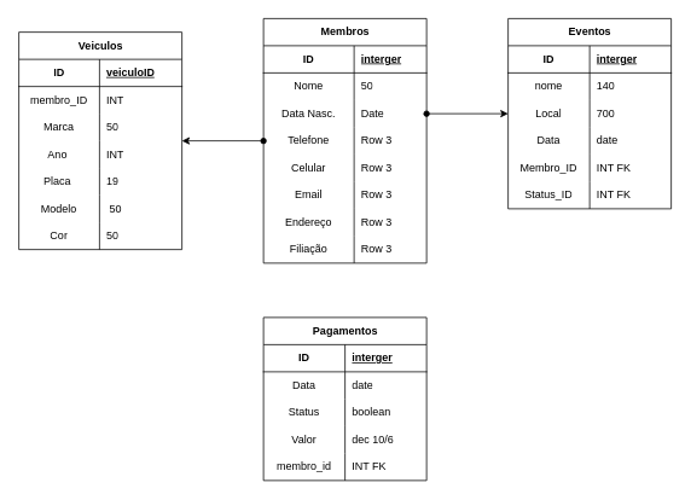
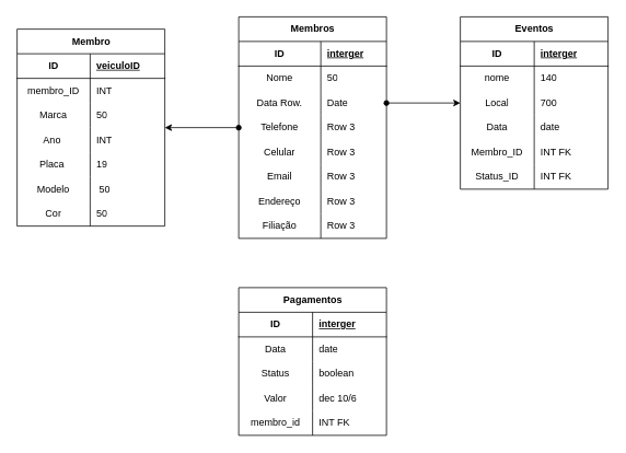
  <mxCell id="0" />
  <mxCell id="1" parent="0" />
- <mxCell id="2" value="Veiculos" style="shape=table;startSize=30;container=1;collapsible=1;childLayout=tableLayout;fixedRows=1;rowLines=0;fontStyle=1;align=center;resizeLast=1;html=1;" vertex="1" parent="1"><mxGeometry x="20" y="35" width="180" height="240" as="geometry" /></mxCell>
+ <mxCell id="2" value="Membro" style="shape=table;startSize=30;container=1;collapsible=1;childLayout=tableLayout;fixedRows=1;rowLines=0;fontStyle=1;align=center;resizeLast=1;html=1;" vertex="1" parent="1"><mxGeometry x="20" y="35" width="180" height="240" as="geometry" /></mxCell>
  <mxCell id="3" value="" style="shape=tableRow;horizontal=0;startSize=0;swimlaneHead=0;swimlaneBody=0;fillColor=none;collapsible=0;dropTarget=0;points=[[0,0.5],[1,0.5]];portConstraint=eastwest;top=0;left=0;right=0;bottom=1;" vertex="1" parent="2"><mxGeometry y="30" width="180" height="30" as="geometry" /></mxCell>
  <mxCell id="4" value="ID" style="shape=partialRectangle;connectable=0;fillColor=none;top=0;left=0;bottom=0;right=0;fontStyle=1;overflow=hidden;whiteSpace=wrap;html=1;" vertex="1" parent="3"><mxGeometry width="89" height="30" as="geometry"><mxRectangle width="89" height="30" as="alternateBounds" /></mxGeometry></mxCell>
  <mxCell id="5" value="veiculoID" style="shape=partialRectangle;connectable=0;fillColor=none;top=0;left=0;bottom=0;right=0;align=left;spacingLeft=6;fontStyle=5;overflow=hidden;whiteSpace=wrap;html=1;" vertex="1" parent="3"><mxGeometry x="89" width="91" height="30" as="geometry"><mxRectangle width="91" height="30" as="alternateBounds" /></mxGeometry></mxCell>
  <mxCell id="6" value="" style="shape=tableRow;horizontal=0;startSize=0;swimlaneHead=0;swimlaneBody=0;fillColor=none;collapsible=0;dropTarget=0;points=[[0,0.5],[1,0.5]];portConstraint=eastwest;top=0;left=0;right=0;bottom=0;" vertex="1" parent="2"><mxGeometry y="60" width="180" height="30" as="geometry" /></mxCell>
  <mxCell id="7" value="membro_ID" style="shape=partialRectangle;connectable=0;fillColor=none;top=0;left=0;bottom=0;right=0;editable=1;overflow=hidden;whiteSpace=wrap;html=1;" vertex="1" parent="6"><mxGeometry width="89" height="30" as="geometry"><mxRectangle width="89" height="30" as="alternateBounds" /></mxGeometry></mxCell>
  <mxCell id="8" value="INT" style="shape=partialRectangle;connectable=0;fillColor=none;top=0;left=0;bottom=0;right=0;align=left;spacingLeft=6;overflow=hidden;whiteSpace=wrap;html=1;" vertex="1" parent="6"><mxGeometry x="89" width="91" height="30" as="geometry"><mxRectangle width="91" height="30" as="alternateBounds" /></mxGeometry></mxCell>
  <mxCell id="9" value="" style="shape=tableRow;horizontal=0;startSize=0;swimlaneHead=0;swimlaneBody=0;fillColor=none;collapsible=0;dropTarget=0;points=[[0,0.5],[1,0.5]];portConstraint=eastwest;top=0;left=0;right=0;bottom=0;" vertex="1" parent="2"><mxGeometry y="90" width="180" height="30" as="geometry" /></mxCell>
  <mxCell id="10" value="Marca" style="shape=partialRectangle;connectable=0;fillColor=none;top=0;left=0;bottom=0;right=0;editable=1;overflow=hidden;whiteSpace=wrap;html=1;" vertex="1" parent="9"><mxGeometry width="89" height="30" as="geometry"><mxRectangle width="89" height="30" as="alternateBounds" /></mxGeometry></mxCell>
  <mxCell id="11" value="50" style="shape=partialRectangle;connectable=0;fillColor=none;top=0;left=0;bottom=0;right=0;align=left;spacingLeft=6;overflow=hidden;whiteSpace=wrap;html=1;" vertex="1" parent="9"><mxGeometry x="89" width="91" height="30" as="geometry"><mxRectangle width="91" height="30" as="alternateBounds" /></mxGeometry></mxCell>
  <mxCell id="12" value="" style="shape=tableRow;horizontal=0;startSize=0;swimlaneHead=0;swimlaneBody=0;fillColor=none;collapsible=0;dropTarget=0;points=[[0,0.5],[1,0.5]];portConstraint=eastwest;top=0;left=0;right=0;bottom=0;" vertex="1" parent="2"><mxGeometry y="120" width="180" height="30" as="geometry" /></mxCell>
  <mxCell id="13" value="&lt;div&gt;Ano&amp;nbsp;&lt;/div&gt;" style="shape=partialRectangle;connectable=0;fillColor=none;top=0;left=0;bottom=0;right=0;editable=1;overflow=hidden;whiteSpace=wrap;html=1;" vertex="1" parent="12"><mxGeometry width="89" height="30" as="geometry"><mxRectangle width="89" height="30" as="alternateBounds" /></mxGeometry></mxCell>
  <mxCell id="14" value="&lt;div&gt;INT&lt;/div&gt;" style="shape=partialRectangle;connectable=0;fillColor=none;top=0;left=0;bottom=0;right=0;align=left;spacingLeft=6;overflow=hidden;whiteSpace=wrap;html=1;" vertex="1" parent="12"><mxGeometry x="89" width="91" height="30" as="geometry"><mxRectangle width="91" height="30" as="alternateBounds" /></mxGeometry></mxCell>
  <mxCell id="15" value="" style="shape=tableRow;horizontal=0;startSize=0;swimlaneHead=0;swimlaneBody=0;fillColor=none;collapsible=0;dropTarget=0;points=[[0,0.5],[1,0.5]];portConstraint=eastwest;top=0;left=0;right=0;bottom=0;" vertex="1" parent="2"><mxGeometry y="150" width="180" height="30" as="geometry" /></mxCell>
  <mxCell id="16" value="&lt;div&gt;&lt;span style=&quot;text-align: left;&quot;&gt;Placa&amp;nbsp;&lt;/span&gt;&lt;/div&gt;" style="shape=partialRectangle;connectable=0;fillColor=none;top=0;left=0;bottom=0;right=0;editable=1;overflow=hidden;whiteSpace=wrap;html=1;" vertex="1" parent="15"><mxGeometry width="89" height="30" as="geometry"><mxRectangle width="89" height="30" as="alternateBounds" /></mxGeometry></mxCell>
  <mxCell id="17" value="&lt;div&gt;19&lt;/div&gt;" style="shape=partialRectangle;connectable=0;fillColor=none;top=0;left=0;bottom=0;right=0;align=left;spacingLeft=6;overflow=hidden;whiteSpace=wrap;html=1;" vertex="1" parent="15"><mxGeometry x="89" width="91" height="30" as="geometry"><mxRectangle width="91" height="30" as="alternateBounds" /></mxGeometry></mxCell>
  <mxCell id="18" value="" style="shape=tableRow;horizontal=0;startSize=0;swimlaneHead=0;swimlaneBody=0;fillColor=none;collapsible=0;dropTarget=0;points=[[0,0.5],[1,0.5]];portConstraint=eastwest;top=0;left=0;right=0;bottom=0;" vertex="1" parent="2"><mxGeometry y="180" width="180" height="30" as="geometry" /></mxCell>
  <mxCell id="19" value="&lt;div&gt;&lt;span style=&quot;text-align: left;&quot;&gt;Modelo&lt;/span&gt;&lt;/div&gt;" style="shape=partialRectangle;connectable=0;fillColor=none;top=0;left=0;bottom=0;right=0;editable=1;overflow=hidden;whiteSpace=wrap;html=1;" vertex="1" parent="18"><mxGeometry width="89" height="30" as="geometry"><mxRectangle width="89" height="30" as="alternateBounds" /></mxGeometry></mxCell>
  <mxCell id="20" value="&amp;nbsp;50" style="shape=partialRectangle;connectable=0;fillColor=none;top=0;left=0;bottom=0;right=0;align=left;spacingLeft=6;overflow=hidden;whiteSpace=wrap;html=1;" vertex="1" parent="18"><mxGeometry x="89" width="91" height="30" as="geometry"><mxRectangle width="91" height="30" as="alternateBounds" /></mxGeometry></mxCell>
  <mxCell id="21" value="" style="shape=tableRow;horizontal=0;startSize=0;swimlaneHead=0;swimlaneBody=0;fillColor=none;collapsible=0;dropTarget=0;points=[[0,0.5],[1,0.5]];portConstraint=eastwest;top=0;left=0;right=0;bottom=0;" vertex="1" parent="2"><mxGeometry y="210" width="180" height="30" as="geometry" /></mxCell>
  <mxCell id="22" value="Cor" style="shape=partialRectangle;connectable=0;fillColor=none;top=0;left=0;bottom=0;right=0;editable=1;overflow=hidden;whiteSpace=wrap;html=1;" vertex="1" parent="21"><mxGeometry width="89" height="30" as="geometry"><mxRectangle width="89" height="30" as="alternateBounds" /></mxGeometry></mxCell>
  <mxCell id="23" value="&lt;div&gt;50&lt;/div&gt;" style="shape=partialRectangle;connectable=0;fillColor=none;top=0;left=0;bottom=0;right=0;align=left;spacingLeft=6;overflow=hidden;whiteSpace=wrap;html=1;" vertex="1" parent="21"><mxGeometry x="89" width="91" height="30" as="geometry"><mxRectangle width="91" height="30" as="alternateBounds" /></mxGeometry></mxCell>
  <mxCell id="24" value="Membros" style="shape=table;startSize=30;container=1;collapsible=1;childLayout=tableLayout;fixedRows=1;rowLines=0;fontStyle=1;align=center;resizeLast=1;html=1;" vertex="1" parent="1"><mxGeometry x="290" y="20" width="180" height="270" as="geometry" /></mxCell>
  <mxCell id="25" value="" style="shape=tableRow;horizontal=0;startSize=0;swimlaneHead=0;swimlaneBody=0;fillColor=none;collapsible=0;dropTarget=0;points=[[0,0.5],[1,0.5]];portConstraint=eastwest;top=0;left=0;right=0;bottom=1;" vertex="1" parent="24"><mxGeometry y="30" width="180" height="30" as="geometry" /></mxCell>
  <mxCell id="26" value="ID" style="shape=partialRectangle;connectable=0;fillColor=none;top=0;left=0;bottom=0;right=0;fontStyle=1;overflow=hidden;whiteSpace=wrap;html=1;" vertex="1" parent="25"><mxGeometry width="100" height="30" as="geometry"><mxRectangle width="100" height="30" as="alternateBounds" /></mxGeometry></mxCell>
  <mxCell id="27" value="interger" style="shape=partialRectangle;connectable=0;fillColor=none;top=0;left=0;bottom=0;right=0;align=left;spacingLeft=6;fontStyle=5;overflow=hidden;whiteSpace=wrap;html=1;" vertex="1" parent="25"><mxGeometry x="100" width="80" height="30" as="geometry"><mxRectangle width="80" height="30" as="alternateBounds" /></mxGeometry></mxCell>
  <mxCell id="28" value="" style="shape=tableRow;horizontal=0;startSize=0;swimlaneHead=0;swimlaneBody=0;fillColor=none;collapsible=0;dropTarget=0;points=[[0,0.5],[1,0.5]];portConstraint=eastwest;top=0;left=0;right=0;bottom=0;" vertex="1" parent="24"><mxGeometry y="60" width="180" height="30" as="geometry" /></mxCell>
  <mxCell id="29" value="Nome" style="shape=partialRectangle;connectable=0;fillColor=none;top=0;left=0;bottom=0;right=0;editable=1;overflow=hidden;whiteSpace=wrap;html=1;" vertex="1" parent="28"><mxGeometry width="100" height="30" as="geometry"><mxRectangle width="100" height="30" as="alternateBounds" /></mxGeometry></mxCell>
  <mxCell id="30" value="50" style="shape=partialRectangle;connectable=0;fillColor=none;top=0;left=0;bottom=0;right=0;align=left;spacingLeft=6;overflow=hidden;whiteSpace=wrap;html=1;" vertex="1" parent="28"><mxGeometry x="100" width="80" height="30" as="geometry"><mxRectangle width="80" height="30" as="alternateBounds" /></mxGeometry></mxCell>
  <mxCell id="31" value="" style="shape=tableRow;horizontal=0;startSize=0;swimlaneHead=0;swimlaneBody=0;fillColor=none;collapsible=0;dropTarget=0;points=[[0,0.5],[1,0.5]];portConstraint=eastwest;top=0;left=0;right=0;bottom=0;" vertex="1" parent="24"><mxGeometry y="90" width="180" height="30" as="geometry" /></mxCell>
- <mxCell id="32" value="Data Nasc." style="shape=partialRectangle;connectable=0;fillColor=none;top=0;left=0;bottom=0;right=0;editable=1;overflow=hidden;whiteSpace=wrap;html=1;" vertex="1" parent="31"><mxGeometry width="100" height="30" as="geometry"><mxRectangle width="100" height="30" as="alternateBounds" /></mxGeometry></mxCell>
+ <mxCell id="32" value="Data Row." style="shape=partialRectangle;connectable=0;fillColor=none;top=0;left=0;bottom=0;right=0;editable=1;overflow=hidden;whiteSpace=wrap;html=1;" vertex="1" parent="31"><mxGeometry width="100" height="30" as="geometry"><mxRectangle width="100" height="30" as="alternateBounds" /></mxGeometry></mxCell>
  <mxCell id="33" value="Date" style="shape=partialRectangle;connectable=0;fillColor=none;top=0;left=0;bottom=0;right=0;align=left;spacingLeft=6;overflow=hidden;whiteSpace=wrap;html=1;" vertex="1" parent="31"><mxGeometry x="100" width="80" height="30" as="geometry"><mxRectangle width="80" height="30" as="alternateBounds" /></mxGeometry></mxCell>
  <mxCell id="34" value="" style="shape=tableRow;horizontal=0;startSize=0;swimlaneHead=0;swimlaneBody=0;fillColor=none;collapsible=0;dropTarget=0;points=[[0,0.5],[1,0.5]];portConstraint=eastwest;top=0;left=0;right=0;bottom=0;" vertex="1" parent="24"><mxGeometry y="120" width="180" height="30" as="geometry" /></mxCell>
  <mxCell id="35" value="Telefone" style="shape=partialRectangle;connectable=0;fillColor=none;top=0;left=0;bottom=0;right=0;editable=1;overflow=hidden;whiteSpace=wrap;html=1;" vertex="1" parent="34"><mxGeometry width="100" height="30" as="geometry"><mxRectangle width="100" height="30" as="alternateBounds" /></mxGeometry></mxCell>
  <mxCell id="36" value="Row 3" style="shape=partialRectangle;connectable=0;fillColor=none;top=0;left=0;bottom=0;right=0;align=left;spacingLeft=6;overflow=hidden;whiteSpace=wrap;html=1;" vertex="1" parent="34"><mxGeometry x="100" width="80" height="30" as="geometry"><mxRectangle width="80" height="30" as="alternateBounds" /></mxGeometry></mxCell>
  <mxCell id="37" value="" style="shape=tableRow;horizontal=0;startSize=0;swimlaneHead=0;swimlaneBody=0;fillColor=none;collapsible=0;dropTarget=0;points=[[0,0.5],[1,0.5]];portConstraint=eastwest;top=0;left=0;right=0;bottom=0;" vertex="1" parent="24"><mxGeometry y="150" width="180" height="30" as="geometry" /></mxCell>
  <mxCell id="38" value="Celular" style="shape=partialRectangle;connectable=0;fillColor=none;top=0;left=0;bottom=0;right=0;editable=1;overflow=hidden;whiteSpace=wrap;html=1;" vertex="1" parent="37"><mxGeometry width="100" height="30" as="geometry"><mxRectangle width="100" height="30" as="alternateBounds" /></mxGeometry></mxCell>
  <mxCell id="39" value="Row 3" style="shape=partialRectangle;connectable=0;fillColor=none;top=0;left=0;bottom=0;right=0;align=left;spacingLeft=6;overflow=hidden;whiteSpace=wrap;html=1;" vertex="1" parent="37"><mxGeometry x="100" width="80" height="30" as="geometry"><mxRectangle width="80" height="30" as="alternateBounds" /></mxGeometry></mxCell>
  <mxCell id="40" value="" style="shape=tableRow;horizontal=0;startSize=0;swimlaneHead=0;swimlaneBody=0;fillColor=none;collapsible=0;dropTarget=0;points=[[0,0.5],[1,0.5]];portConstraint=eastwest;top=0;left=0;right=0;bottom=0;" vertex="1" parent="24"><mxGeometry y="180" width="180" height="30" as="geometry" /></mxCell>
  <mxCell id="41" value="Email" style="shape=partialRectangle;connectable=0;fillColor=none;top=0;left=0;bottom=0;right=0;editable=1;overflow=hidden;whiteSpace=wrap;html=1;" vertex="1" parent="40"><mxGeometry width="100" height="30" as="geometry"><mxRectangle width="100" height="30" as="alternateBounds" /></mxGeometry></mxCell>
  <mxCell id="42" value="Row 3" style="shape=partialRectangle;connectable=0;fillColor=none;top=0;left=0;bottom=0;right=0;align=left;spacingLeft=6;overflow=hidden;whiteSpace=wrap;html=1;" vertex="1" parent="40"><mxGeometry x="100" width="80" height="30" as="geometry"><mxRectangle width="80" height="30" as="alternateBounds" /></mxGeometry></mxCell>
  <mxCell id="43" value="" style="shape=tableRow;horizontal=0;startSize=0;swimlaneHead=0;swimlaneBody=0;fillColor=none;collapsible=0;dropTarget=0;points=[[0,0.5],[1,0.5]];portConstraint=eastwest;top=0;left=0;right=0;bottom=0;" vertex="1" parent="24"><mxGeometry y="210" width="180" height="30" as="geometry" /></mxCell>
  <mxCell id="44" value="Endereço" style="shape=partialRectangle;connectable=0;fillColor=none;top=0;left=0;bottom=0;right=0;editable=1;overflow=hidden;whiteSpace=wrap;html=1;" vertex="1" parent="43"><mxGeometry width="100" height="30" as="geometry"><mxRectangle width="100" height="30" as="alternateBounds" /></mxGeometry></mxCell>
  <mxCell id="45" value="Row 3" style="shape=partialRectangle;connectable=0;fillColor=none;top=0;left=0;bottom=0;right=0;align=left;spacingLeft=6;overflow=hidden;whiteSpace=wrap;html=1;" vertex="1" parent="43"><mxGeometry x="100" width="80" height="30" as="geometry"><mxRectangle width="80" height="30" as="alternateBounds" /></mxGeometry></mxCell>
  <mxCell id="46" value="" style="shape=tableRow;horizontal=0;startSize=0;swimlaneHead=0;swimlaneBody=0;fillColor=none;collapsible=0;dropTarget=0;points=[[0,0.5],[1,0.5]];portConstraint=eastwest;top=0;left=0;right=0;bottom=0;" vertex="1" parent="24"><mxGeometry y="240" width="180" height="30" as="geometry" /></mxCell>
  <mxCell id="47" value="Filiação" style="shape=partialRectangle;connectable=0;fillColor=none;top=0;left=0;bottom=0;right=0;editable=1;overflow=hidden;whiteSpace=wrap;html=1;" vertex="1" parent="46"><mxGeometry width="100" height="30" as="geometry"><mxRectangle width="100" height="30" as="alternateBounds" /></mxGeometry></mxCell>
  <mxCell id="48" value="Row 3" style="shape=partialRectangle;connectable=0;fillColor=none;top=0;left=0;bottom=0;right=0;align=left;spacingLeft=6;overflow=hidden;whiteSpace=wrap;html=1;" vertex="1" parent="46"><mxGeometry x="100" width="80" height="30" as="geometry"><mxRectangle width="80" height="30" as="alternateBounds" /></mxGeometry></mxCell>
  <mxCell id="49" value="Eventos" style="shape=table;startSize=30;container=1;collapsible=1;childLayout=tableLayout;fixedRows=1;rowLines=0;fontStyle=1;align=center;resizeLast=1;html=1;" vertex="1" parent="1"><mxGeometry x="560" y="20" width="180" height="210" as="geometry" /></mxCell>
  <mxCell id="50" value="" style="shape=tableRow;horizontal=0;startSize=0;swimlaneHead=0;swimlaneBody=0;fillColor=none;collapsible=0;dropTarget=0;points=[[0,0.5],[1,0.5]];portConstraint=eastwest;top=0;left=0;right=0;bottom=1;" vertex="1" parent="49"><mxGeometry y="30" width="180" height="30" as="geometry" /></mxCell>
  <mxCell id="51" value="ID" style="shape=partialRectangle;connectable=0;fillColor=none;top=0;left=0;bottom=0;right=0;fontStyle=1;overflow=hidden;whiteSpace=wrap;html=1;" vertex="1" parent="50"><mxGeometry width="90" height="30" as="geometry"><mxRectangle width="90" height="30" as="alternateBounds" /></mxGeometry></mxCell>
  <mxCell id="52" value="interger" style="shape=partialRectangle;connectable=0;fillColor=none;top=0;left=0;bottom=0;right=0;align=left;spacingLeft=6;fontStyle=5;overflow=hidden;whiteSpace=wrap;html=1;" vertex="1" parent="50"><mxGeometry x="90" width="90" height="30" as="geometry"><mxRectangle width="90" height="30" as="alternateBounds" /></mxGeometry></mxCell>
  <mxCell id="53" value="" style="shape=tableRow;horizontal=0;startSize=0;swimlaneHead=0;swimlaneBody=0;fillColor=none;collapsible=0;dropTarget=0;points=[[0,0.5],[1,0.5]];portConstraint=eastwest;top=0;left=0;right=0;bottom=0;" vertex="1" parent="49"><mxGeometry y="60" width="180" height="30" as="geometry" /></mxCell>
  <mxCell id="54" value="nome" style="shape=partialRectangle;connectable=0;fillColor=none;top=0;left=0;bottom=0;right=0;editable=1;overflow=hidden;whiteSpace=wrap;html=1;" vertex="1" parent="53"><mxGeometry width="90" height="30" as="geometry"><mxRectangle width="90" height="30" as="alternateBounds" /></mxGeometry></mxCell>
  <mxCell id="55" value="140" style="shape=partialRectangle;connectable=0;fillColor=none;top=0;left=0;bottom=0;right=0;align=left;spacingLeft=6;overflow=hidden;whiteSpace=wrap;html=1;" vertex="1" parent="53"><mxGeometry x="90" width="90" height="30" as="geometry"><mxRectangle width="90" height="30" as="alternateBounds" /></mxGeometry></mxCell>
  <mxCell id="56" value="" style="shape=tableRow;horizontal=0;startSize=0;swimlaneHead=0;swimlaneBody=0;fillColor=none;collapsible=0;dropTarget=0;points=[[0,0.5],[1,0.5]];portConstraint=eastwest;top=0;left=0;right=0;bottom=0;" vertex="1" parent="49"><mxGeometry y="90" width="180" height="30" as="geometry" /></mxCell>
  <mxCell id="57" value="Local" style="shape=partialRectangle;connectable=0;fillColor=none;top=0;left=0;bottom=0;right=0;editable=1;overflow=hidden;whiteSpace=wrap;html=1;" vertex="1" parent="56"><mxGeometry width="90" height="30" as="geometry"><mxRectangle width="90" height="30" as="alternateBounds" /></mxGeometry></mxCell>
  <mxCell id="58" value="700" style="shape=partialRectangle;connectable=0;fillColor=none;top=0;left=0;bottom=0;right=0;align=left;spacingLeft=6;overflow=hidden;whiteSpace=wrap;html=1;" vertex="1" parent="56"><mxGeometry x="90" width="90" height="30" as="geometry"><mxRectangle width="90" height="30" as="alternateBounds" /></mxGeometry></mxCell>
  <mxCell id="59" value="" style="shape=tableRow;horizontal=0;startSize=0;swimlaneHead=0;swimlaneBody=0;fillColor=none;collapsible=0;dropTarget=0;points=[[0,0.5],[1,0.5]];portConstraint=eastwest;top=0;left=0;right=0;bottom=0;" vertex="1" parent="49"><mxGeometry y="120" width="180" height="30" as="geometry" /></mxCell>
  <mxCell id="60" value="Data" style="shape=partialRectangle;connectable=0;fillColor=none;top=0;left=0;bottom=0;right=0;editable=1;overflow=hidden;whiteSpace=wrap;html=1;" vertex="1" parent="59"><mxGeometry width="90" height="30" as="geometry"><mxRectangle width="90" height="30" as="alternateBounds" /></mxGeometry></mxCell>
  <mxCell id="61" value="date" style="shape=partialRectangle;connectable=0;fillColor=none;top=0;left=0;bottom=0;right=0;align=left;spacingLeft=6;overflow=hidden;whiteSpace=wrap;html=1;" vertex="1" parent="59"><mxGeometry x="90" width="90" height="30" as="geometry"><mxRectangle width="90" height="30" as="alternateBounds" /></mxGeometry></mxCell>
  <mxCell id="62" value="" style="shape=tableRow;horizontal=0;startSize=0;swimlaneHead=0;swimlaneBody=0;fillColor=none;collapsible=0;dropTarget=0;points=[[0,0.5],[1,0.5]];portConstraint=eastwest;top=0;left=0;right=0;bottom=0;" vertex="1" parent="49"><mxGeometry y="150" width="180" height="30" as="geometry" /></mxCell>
  <mxCell id="63" value="Membro_ID" style="shape=partialRectangle;connectable=0;fillColor=none;top=0;left=0;bottom=0;right=0;editable=1;overflow=hidden;whiteSpace=wrap;html=1;" vertex="1" parent="62"><mxGeometry width="90" height="30" as="geometry"><mxRectangle width="90" height="30" as="alternateBounds" /></mxGeometry></mxCell>
  <mxCell id="64" value="INT FK" style="shape=partialRectangle;connectable=0;fillColor=none;top=0;left=0;bottom=0;right=0;align=left;spacingLeft=6;overflow=hidden;whiteSpace=wrap;html=1;" vertex="1" parent="62"><mxGeometry x="90" width="90" height="30" as="geometry"><mxRectangle width="90" height="30" as="alternateBounds" /></mxGeometry></mxCell>
  <mxCell id="65" value="" style="shape=tableRow;horizontal=0;startSize=0;swimlaneHead=0;swimlaneBody=0;fillColor=none;collapsible=0;dropTarget=0;points=[[0,0.5],[1,0.5]];portConstraint=eastwest;top=0;left=0;right=0;bottom=0;" vertex="1" parent="49"><mxGeometry y="180" width="180" height="30" as="geometry" /></mxCell>
  <mxCell id="66" value="Status_ID" style="shape=partialRectangle;connectable=0;fillColor=none;top=0;left=0;bottom=0;right=0;editable=1;overflow=hidden;whiteSpace=wrap;html=1;" vertex="1" parent="65"><mxGeometry width="90" height="30" as="geometry"><mxRectangle width="90" height="30" as="alternateBounds" /></mxGeometry></mxCell>
  <mxCell id="67" value="INT FK" style="shape=partialRectangle;connectable=0;fillColor=none;top=0;left=0;bottom=0;right=0;align=left;spacingLeft=6;overflow=hidden;whiteSpace=wrap;html=1;" vertex="1" parent="65"><mxGeometry x="90" width="90" height="30" as="geometry"><mxRectangle width="90" height="30" as="alternateBounds" /></mxGeometry></mxCell>
  <mxCell id="68" value="Pagamentos" style="shape=table;startSize=30;container=1;collapsible=1;childLayout=tableLayout;fixedRows=1;rowLines=0;fontStyle=1;align=center;resizeLast=1;html=1;" vertex="1" parent="1"><mxGeometry x="290" y="350" width="180" height="180" as="geometry" /></mxCell>
  <mxCell id="69" value="" style="shape=tableRow;horizontal=0;startSize=0;swimlaneHead=0;swimlaneBody=0;fillColor=none;collapsible=0;dropTarget=0;points=[[0,0.5],[1,0.5]];portConstraint=eastwest;top=0;left=0;right=0;bottom=1;" vertex="1" parent="68"><mxGeometry y="30" width="180" height="30" as="geometry" /></mxCell>
  <mxCell id="70" value="ID" style="shape=partialRectangle;connectable=0;fillColor=none;top=0;left=0;bottom=0;right=0;fontStyle=1;overflow=hidden;whiteSpace=wrap;html=1;" vertex="1" parent="69"><mxGeometry width="90" height="30" as="geometry"><mxRectangle width="90" height="30" as="alternateBounds" /></mxGeometry></mxCell>
  <mxCell id="71" value="interger" style="shape=partialRectangle;connectable=0;fillColor=none;top=0;left=0;bottom=0;right=0;align=left;spacingLeft=6;fontStyle=5;overflow=hidden;whiteSpace=wrap;html=1;" vertex="1" parent="69"><mxGeometry x="90" width="90" height="30" as="geometry"><mxRectangle width="90" height="30" as="alternateBounds" /></mxGeometry></mxCell>
  <mxCell id="72" value="" style="shape=tableRow;horizontal=0;startSize=0;swimlaneHead=0;swimlaneBody=0;fillColor=none;collapsible=0;dropTarget=0;points=[[0,0.5],[1,0.5]];portConstraint=eastwest;top=0;left=0;right=0;bottom=0;" vertex="1" parent="68"><mxGeometry y="60" width="180" height="30" as="geometry" /></mxCell>
  <mxCell id="73" value="Data" style="shape=partialRectangle;connectable=0;fillColor=none;top=0;left=0;bottom=0;right=0;editable=1;overflow=hidden;whiteSpace=wrap;html=1;" vertex="1" parent="72"><mxGeometry width="90" height="30" as="geometry"><mxRectangle width="90" height="30" as="alternateBounds" /></mxGeometry></mxCell>
  <mxCell id="74" value="date" style="shape=partialRectangle;connectable=0;fillColor=none;top=0;left=0;bottom=0;right=0;align=left;spacingLeft=6;overflow=hidden;whiteSpace=wrap;html=1;" vertex="1" parent="72"><mxGeometry x="90" width="90" height="30" as="geometry"><mxRectangle width="90" height="30" as="alternateBounds" /></mxGeometry></mxCell>
  <mxCell id="75" value="" style="shape=tableRow;horizontal=0;startSize=0;swimlaneHead=0;swimlaneBody=0;fillColor=none;collapsible=0;dropTarget=0;points=[[0,0.5],[1,0.5]];portConstraint=eastwest;top=0;left=0;right=0;bottom=0;" vertex="1" parent="68"><mxGeometry y="90" width="180" height="30" as="geometry" /></mxCell>
  <mxCell id="76" value="Status" style="shape=partialRectangle;connectable=0;fillColor=none;top=0;left=0;bottom=0;right=0;editable=1;overflow=hidden;whiteSpace=wrap;html=1;" vertex="1" parent="75"><mxGeometry width="90" height="30" as="geometry"><mxRectangle width="90" height="30" as="alternateBounds" /></mxGeometry></mxCell>
  <mxCell id="77" value="boolean" style="shape=partialRectangle;connectable=0;fillColor=none;top=0;left=0;bottom=0;right=0;align=left;spacingLeft=6;overflow=hidden;whiteSpace=wrap;html=1;" vertex="1" parent="75"><mxGeometry x="90" width="90" height="30" as="geometry"><mxRectangle width="90" height="30" as="alternateBounds" /></mxGeometry></mxCell>
  <mxCell id="78" value="" style="shape=tableRow;horizontal=0;startSize=0;swimlaneHead=0;swimlaneBody=0;fillColor=none;collapsible=0;dropTarget=0;points=[[0,0.5],[1,0.5]];portConstraint=eastwest;top=0;left=0;right=0;bottom=0;" vertex="1" parent="68"><mxGeometry y="120" width="180" height="30" as="geometry" /></mxCell>
  <mxCell id="79" value="Valor" style="shape=partialRectangle;connectable=0;fillColor=none;top=0;left=0;bottom=0;right=0;editable=1;overflow=hidden;whiteSpace=wrap;html=1;" vertex="1" parent="78"><mxGeometry width="90" height="30" as="geometry"><mxRectangle width="90" height="30" as="alternateBounds" /></mxGeometry></mxCell>
  <mxCell id="80" value="dec 10/6" style="shape=partialRectangle;connectable=0;fillColor=none;top=0;left=0;bottom=0;right=0;align=left;spacingLeft=6;overflow=hidden;whiteSpace=wrap;html=1;" vertex="1" parent="78"><mxGeometry x="90" width="90" height="30" as="geometry"><mxRectangle width="90" height="30" as="alternateBounds" /></mxGeometry></mxCell>
  <mxCell id="81" value="" style="shape=tableRow;horizontal=0;startSize=0;swimlaneHead=0;swimlaneBody=0;fillColor=none;collapsible=0;dropTarget=0;points=[[0,0.5],[1,0.5]];portConstraint=eastwest;top=0;left=0;right=0;bottom=0;" vertex="1" parent="68"><mxGeometry y="150" width="180" height="30" as="geometry" /></mxCell>
  <mxCell id="82" value="membro_id" style="shape=partialRectangle;connectable=0;fillColor=none;top=0;left=0;bottom=0;right=0;editable=1;overflow=hidden;whiteSpace=wrap;html=1;" vertex="1" parent="81"><mxGeometry width="90" height="30" as="geometry"><mxRectangle width="90" height="30" as="alternateBounds" /></mxGeometry></mxCell>
  <mxCell id="83" value="INT FK" style="shape=partialRectangle;connectable=0;fillColor=none;top=0;left=0;bottom=0;right=0;align=left;spacingLeft=6;overflow=hidden;whiteSpace=wrap;html=1;" vertex="1" parent="81"><mxGeometry x="90" width="90" height="30" as="geometry"><mxRectangle width="90" height="30" as="alternateBounds" /></mxGeometry></mxCell>
  <mxCell id="84" style="edgeStyle=orthogonalEdgeStyle;rounded=0;orthogonalLoop=1;jettySize=auto;html=1;exitX=0;exitY=0.5;exitDx=0;exitDy=0;startArrow=oval;startFill=1;" edge="1" parent="1" source="34" target="2"><mxGeometry relative="1" as="geometry"><mxPoint x="250" y="250" as="targetPoint" /></mxGeometry></mxCell>
  <mxCell id="85" style="edgeStyle=orthogonalEdgeStyle;rounded=0;orthogonalLoop=1;jettySize=auto;html=1;exitX=1;exitY=0.5;exitDx=0;exitDy=0;startArrow=oval;startFill=1;" edge="1" parent="1" source="31" target="49"><mxGeometry relative="1" as="geometry" /></mxCell>
